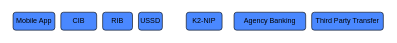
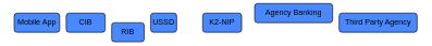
  <mxCell id="0" />
  <mxCell id="1" parent="0" />
  <mxCell id="2" value="Mobile App" style="rounded=1;whiteSpace=wrap;html=1;fillColor=#4A88FF;" vertex="1" parent="1"><mxGeometry x="20" y="20" width="70" height="30" as="geometry" /></mxCell>
  <mxCell id="3" value="CIB" style="rounded=1;whiteSpace=wrap;html=1;fillColor=#4A88FF;" vertex="1" parent="1"><mxGeometry x="100" y="20" width="60" height="30" as="geometry" /></mxCell>
  <mxCell id="4" value="USSD" style="rounded=1;whiteSpace=wrap;html=1;fillColor=#4A88FF;" vertex="1" parent="1"><mxGeometry x="230" y="20" width="40" height="30" as="geometry" /></mxCell>
  <mxCell id="5" value="K2-NIP" style="rounded=1;whiteSpace=wrap;html=1;fillColor=#4A88FF;" vertex="1" parent="1"><mxGeometry x="310" y="20" width="60" height="30" as="geometry" /></mxCell>
- <mxCell id="6" value="RIB" style="rounded=1;whiteSpace=wrap;html=1;fillColor=#4A88FF;" vertex="1" parent="1"><mxGeometry x="170" y="20" width="50" height="30" as="geometry" /></mxCell>
- <mxCell id="7" value="Agency Banking" style="rounded=1;whiteSpace=wrap;html=1;fillColor=#4A88FF;" vertex="1" parent="1"><mxGeometry x="390" y="20" width="120" height="30" as="geometry" /></mxCell>
- <mxCell id="8" value="Third Party Transfer" style="rounded=1;whiteSpace=wrap;html=1;fillColor=#4A88FF;" vertex="1" parent="1"><mxGeometry x="520" y="20" width="120" height="30" as="geometry" /></mxCell>
+ <mxCell id="6" value="RIB" style="rounded=1;whiteSpace=wrap;html=1;fillColor=#4A88FF;" vertex="1" parent="1"><mxGeometry x="170" y="35" width="50" height="30" as="geometry" /></mxCell>
+ <mxCell id="7" value="Agency Banking" style="rounded=1;whiteSpace=wrap;html=1;fillColor=#4A88FF;" vertex="1" parent="1"><mxGeometry x="390" y="5" width="120" height="30" as="geometry" /></mxCell>
+ <mxCell id="8" value="Third Party Agency" style="rounded=1;whiteSpace=wrap;html=1;fillColor=#4A88FF;" vertex="1" parent="1"><mxGeometry x="520" y="20" width="120" height="30" as="geometry" /></mxCell>
